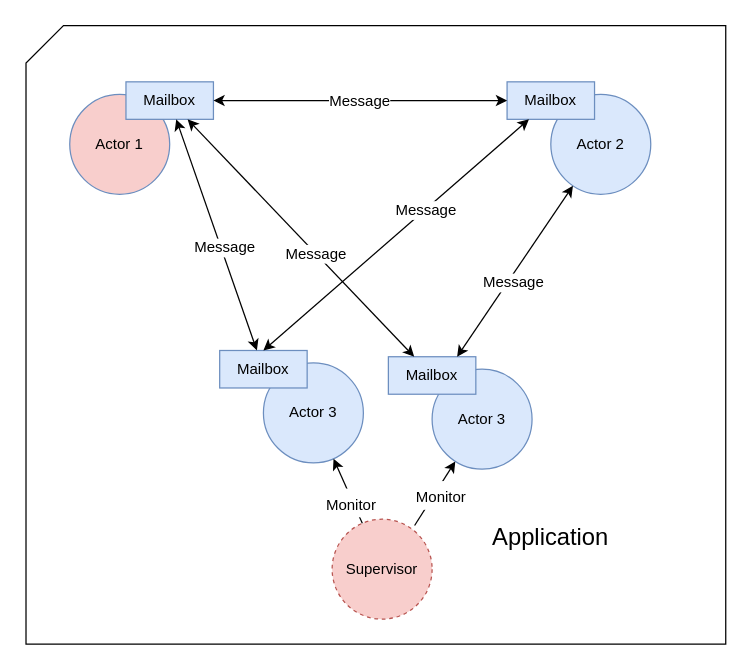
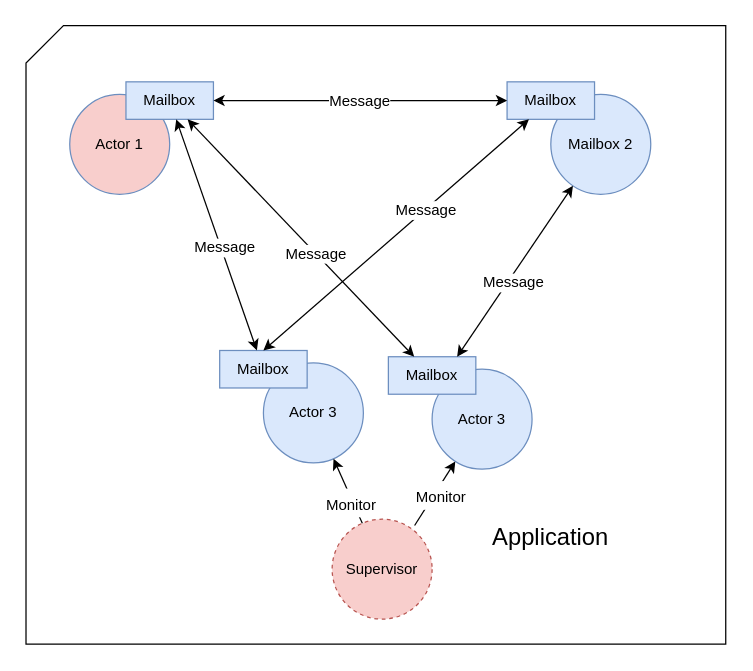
  <mxCell id="0" />
  <mxCell id="1" parent="0" />
  <mxCell id="2" value="" style="shape=card;whiteSpace=wrap;html=1;" vertex="1" parent="1"><mxGeometry x="20" y="20" width="560" height="495" as="geometry" /></mxCell>
  <mxCell id="3" value="&lt;div&gt;Actor 1&lt;/div&gt;" style="ellipse;whiteSpace=wrap;html=1;aspect=fixed;fillColor=#f8cecc;strokeColor=#6c8ebf;" vertex="1" parent="1"><mxGeometry x="55" y="75" width="80" height="80" as="geometry" /></mxCell>
  <mxCell id="4" value="Mailbox" style="rounded=0;whiteSpace=wrap;html=1;fillColor=#dae8fc;strokeColor=#6c8ebf;" vertex="1" parent="1"><mxGeometry x="100" y="65" width="70" height="30" as="geometry" /></mxCell>
  <mxCell id="5" value="&lt;div&gt;Actor 3&lt;/div&gt;" style="ellipse;whiteSpace=wrap;html=1;aspect=fixed;fillColor=#dae8fc;strokeColor=#6c8ebf;" vertex="1" parent="1"><mxGeometry x="210" y="290" width="80" height="80" as="geometry" /></mxCell>
  <mxCell id="6" value="Mailbox" style="rounded=0;whiteSpace=wrap;html=1;fillColor=#dae8fc;strokeColor=#6c8ebf;" vertex="1" parent="1"><mxGeometry x="175" y="280" width="70" height="30" as="geometry" /></mxCell>
- <mxCell id="7" value="&lt;div&gt;Actor 2&lt;/div&gt;" style="ellipse;whiteSpace=wrap;html=1;aspect=fixed;fillColor=#dae8fc;strokeColor=#6c8ebf;" vertex="1" parent="1"><mxGeometry x="440" y="75" width="80" height="80" as="geometry" /></mxCell>
+ <mxCell id="7" value="&lt;div&gt;Mailbox 2&lt;/div&gt;" style="ellipse;whiteSpace=wrap;html=1;aspect=fixed;fillColor=#dae8fc;strokeColor=#6c8ebf;" vertex="1" parent="1"><mxGeometry x="440" y="75" width="80" height="80" as="geometry" /></mxCell>
  <mxCell id="8" value="Mailbox" style="rounded=0;whiteSpace=wrap;html=1;fillColor=#dae8fc;strokeColor=#6c8ebf;" vertex="1" parent="1"><mxGeometry x="405" y="65" width="70" height="30" as="geometry" /></mxCell>
  <mxCell id="9" value="&lt;div&gt;Actor 3&lt;/div&gt;" style="ellipse;whiteSpace=wrap;html=1;aspect=fixed;fillColor=#dae8fc;strokeColor=#6c8ebf;" vertex="1" parent="1"><mxGeometry x="345" y="295" width="80" height="80" as="geometry" /></mxCell>
  <mxCell id="10" value="Mailbox" style="rounded=0;whiteSpace=wrap;html=1;fillColor=#dae8fc;strokeColor=#6c8ebf;" vertex="1" parent="1"><mxGeometry x="310" y="285" width="70" height="30" as="geometry" /></mxCell>
  <mxCell id="11" value="Supervisor" style="ellipse;whiteSpace=wrap;html=1;aspect=fixed;fillColor=#f8cecc;strokeColor=#b85450;dashed=1;" vertex="1" parent="1"><mxGeometry x="265" y="415" width="80" height="80" as="geometry" /></mxCell>
  <mxCell id="12" value="" style="endArrow=classic;startArrow=classic;html=1;" edge="1" parent="1" source="8" target="4"><mxGeometry width="50" height="50" relative="1" as="geometry"><mxPoint x="-35" y="295" as="sourcePoint" /><mxPoint x="15" y="245" as="targetPoint" /></mxGeometry></mxCell>
  <mxCell id="13" value="Message" style="text;html=1;resizable=0;points=[];align=center;verticalAlign=middle;labelBackgroundColor=#ffffff;" vertex="1" connectable="0" parent="12"><mxGeometry x="0.013" relative="1" as="geometry"><mxPoint as="offset" /></mxGeometry></mxCell>
  <mxCell id="14" value="" style="endArrow=classic;startArrow=classic;html=1;" edge="1" parent="1" source="6" target="4"><mxGeometry width="50" height="50" relative="1" as="geometry"><mxPoint x="236.633" y="307.535" as="sourcePoint" /><mxPoint x="128.392" y="157.447" as="targetPoint" /></mxGeometry></mxCell>
  <mxCell id="15" value="Message" style="text;html=1;resizable=0;points=[];align=center;verticalAlign=middle;labelBackgroundColor=#ffffff;" vertex="1" connectable="0" parent="14"><mxGeometry x="-0.11" y="-2" relative="1" as="geometry"><mxPoint as="offset" /></mxGeometry></mxCell>
  <mxCell id="16" value="" style="endArrow=classic;startArrow=classic;html=1;" edge="1" parent="1" source="10" target="4"><mxGeometry width="50" height="50" relative="1" as="geometry"><mxPoint x="214.767" y="290" as="sourcePoint" /><mxPoint x="150.233" y="105" as="targetPoint" /></mxGeometry></mxCell>
  <mxCell id="17" value="Message" style="text;html=1;resizable=0;points=[];align=center;verticalAlign=middle;labelBackgroundColor=#ffffff;" vertex="1" connectable="0" parent="16"><mxGeometry x="-0.135" relative="1" as="geometry"><mxPoint as="offset" /></mxGeometry></mxCell>
  <mxCell id="18" value="" style="endArrow=classic;startArrow=classic;html=1;exitX=0.786;exitY=0;exitDx=0;exitDy=0;exitPerimeter=0;" edge="1" parent="1" source="10" target="7"><mxGeometry width="50" height="50" relative="1" as="geometry"><mxPoint x="345" y="295" as="sourcePoint" /><mxPoint x="159.318" y="105" as="targetPoint" /></mxGeometry></mxCell>
  <mxCell id="19" value="Message" style="text;html=1;resizable=0;points=[];align=center;verticalAlign=middle;labelBackgroundColor=#ffffff;" vertex="1" connectable="0" parent="18"><mxGeometry x="-0.103" y="-4" relative="1" as="geometry"><mxPoint as="offset" /></mxGeometry></mxCell>
  <mxCell id="20" value="" style="endArrow=classic;startArrow=classic;html=1;exitX=0.5;exitY=0;exitDx=0;exitDy=0;entryX=0.25;entryY=1;entryDx=0;entryDy=0;" edge="1" parent="1" source="6" target="8"><mxGeometry width="50" height="50" relative="1" as="geometry"><mxPoint x="217.5" y="272" as="sourcePoint" /><mxPoint x="310.088" y="135.131" as="targetPoint" /></mxGeometry></mxCell>
  <mxCell id="21" value="Message" style="text;html=1;resizable=0;points=[];align=center;verticalAlign=middle;labelBackgroundColor=#ffffff;" vertex="1" connectable="0" parent="20"><mxGeometry x="0.221" relative="1" as="geometry"><mxPoint as="offset" /></mxGeometry></mxCell>
  <mxCell id="22" value="" style="endArrow=classic;html=1;" edge="1" parent="1" source="11" target="5"><mxGeometry width="50" height="50" relative="1" as="geometry"><mxPoint x="155" y="455" as="sourcePoint" /><mxPoint x="205" y="405" as="targetPoint" /></mxGeometry></mxCell>
  <mxCell id="23" value="&lt;font style=&quot;font-size: 12px&quot;&gt;Monitor&lt;/font&gt;" style="text;html=1;resizable=0;points=[];align=center;verticalAlign=middle;labelBackgroundColor=#ffffff;fontSize=19;" vertex="1" connectable="0" parent="22"><mxGeometry x="-0.343" y="2" relative="1" as="geometry"><mxPoint as="offset" /></mxGeometry></mxCell>
  <mxCell id="24" value="" style="endArrow=classic;html=1;exitX=0.825;exitY=0.063;exitDx=0;exitDy=0;exitPerimeter=0;" edge="1" parent="1" source="11" target="9"><mxGeometry width="50" height="50" relative="1" as="geometry"><mxPoint x="299.143" y="428.278" as="sourcePoint" /><mxPoint x="276.11" y="376.613" as="targetPoint" /></mxGeometry></mxCell>
  <mxCell id="25" value="&lt;font style=&quot;font-size: 12px&quot;&gt;Monitor&lt;/font&gt;" style="text;html=1;resizable=0;points=[];align=center;verticalAlign=middle;labelBackgroundColor=#ffffff;fontSize=19;" vertex="1" connectable="0" parent="24"><mxGeometry x="0.066" y="-4" relative="1" as="geometry"><mxPoint as="offset" /></mxGeometry></mxCell>
  <mxCell id="26" value="Application" style="text;html=1;strokeColor=none;fillColor=none;align=center;verticalAlign=middle;whiteSpace=wrap;rounded=0;fontSize=19;" vertex="1" parent="1"><mxGeometry x="420" y="420" width="40" height="20" as="geometry" /></mxCell>
